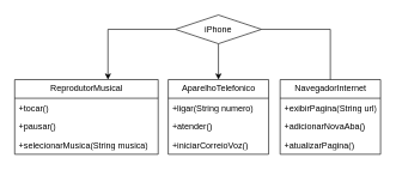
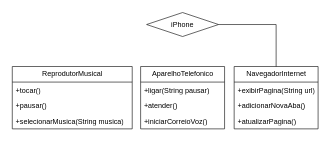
  <mxCell id="0" />
  <mxCell id="1" parent="0" />
- <mxCell id="2" style="edgeStyle=orthogonalEdgeStyle;rounded=0;orthogonalLoop=1;jettySize=auto;html=1;exitX=0.5;exitY=1;exitDx=0;exitDy=0;entryX=0.5;entryY=0;entryDx=0;entryDy=0;" edge="1" parent="1" source="4" target="9"><mxGeometry relative="1" as="geometry" /></mxCell>
  <mxCell id="3" style="edgeStyle=orthogonalEdgeStyle;rounded=0;orthogonalLoop=1;jettySize=auto;html=1;exitX=1;exitY=0.5;exitDx=0;exitDy=0;entryX=0.5;entryY=0;entryDx=0;entryDy=0;endArrow=none;" edge="1" parent="1" source="4" target="13"><mxGeometry relative="1" as="geometry" /></mxCell>
  <mxCell id="4" value="iPhone" style="rhombus;whiteSpace=wrap;html=1;fontSize=12;glass=0;strokeWidth=1;shadow=0;" parent="1" vertex="1"><mxGeometry x="244" y="20" width="120" height="40" as="geometry" /></mxCell>
  <mxCell id="5" value="&lt;span style=&quot;text-wrap: wrap;&quot;&gt;ReprodutorMusical&lt;/span&gt;" style="swimlane;fontStyle=0;childLayout=stackLayout;horizontal=1;startSize=26;fillColor=none;horizontalStack=0;resizeParent=1;resizeParentMax=0;resizeLast=0;collapsible=1;marginBottom=0;html=1;" vertex="1" parent="1"><mxGeometry x="20" y="110" width="200" height="104" as="geometry" /></mxCell>
  <mxCell id="6" value="+tocar()" style="text;strokeColor=none;fillColor=none;align=left;verticalAlign=top;spacingLeft=4;spacingRight=4;overflow=hidden;rotatable=0;points=[[0,0.5],[1,0.5]];portConstraint=eastwest;whiteSpace=wrap;html=1;" vertex="1" parent="5"><mxGeometry y="26" width="200" height="26" as="geometry" /></mxCell>
  <mxCell id="7" value="+pausar()" style="text;strokeColor=none;fillColor=none;align=left;verticalAlign=top;spacingLeft=4;spacingRight=4;overflow=hidden;rotatable=0;points=[[0,0.5],[1,0.5]];portConstraint=eastwest;whiteSpace=wrap;html=1;" vertex="1" parent="5"><mxGeometry y="52" width="200" height="26" as="geometry" /></mxCell>
  <mxCell id="8" value="+selecionarMusica(String musica)" style="text;strokeColor=none;fillColor=none;align=left;verticalAlign=top;spacingLeft=4;spacingRight=4;overflow=hidden;rotatable=0;points=[[0,0.5],[1,0.5]];portConstraint=eastwest;whiteSpace=wrap;html=1;" vertex="1" parent="5"><mxGeometry y="78" width="200" height="26" as="geometry" /></mxCell>
  <mxCell id="9" value="&lt;span style=&quot;text-wrap: wrap;&quot;&gt;AparelhoTelefonico&lt;/span&gt;" style="swimlane;fontStyle=0;childLayout=stackLayout;horizontal=1;startSize=26;fillColor=none;horizontalStack=0;resizeParent=1;resizeParentMax=0;resizeLast=0;collapsible=1;marginBottom=0;html=1;" vertex="1" parent="1"><mxGeometry x="234" y="110" width="140" height="104" as="geometry" /></mxCell>
- <mxCell id="10" value="+ligar(String numero)" style="text;strokeColor=none;fillColor=none;align=left;verticalAlign=top;spacingLeft=4;spacingRight=4;overflow=hidden;rotatable=0;points=[[0,0.5],[1,0.5]];portConstraint=eastwest;whiteSpace=wrap;html=1;" vertex="1" parent="9"><mxGeometry y="26" width="140" height="26" as="geometry" /></mxCell>
+ <mxCell id="10" value="+ligar(String pausar)" style="text;strokeColor=none;fillColor=none;align=left;verticalAlign=top;spacingLeft=4;spacingRight=4;overflow=hidden;rotatable=0;points=[[0,0.5],[1,0.5]];portConstraint=eastwest;whiteSpace=wrap;html=1;" vertex="1" parent="9"><mxGeometry y="26" width="140" height="26" as="geometry" /></mxCell>
  <mxCell id="11" value="+atender()" style="text;strokeColor=none;fillColor=none;align=left;verticalAlign=top;spacingLeft=4;spacingRight=4;overflow=hidden;rotatable=0;points=[[0,0.5],[1,0.5]];portConstraint=eastwest;whiteSpace=wrap;html=1;" vertex="1" parent="9"><mxGeometry y="52" width="140" height="26" as="geometry" /></mxCell>
  <mxCell id="12" value="+iniciarCorreioVoz()" style="text;strokeColor=none;fillColor=none;align=left;verticalAlign=top;spacingLeft=4;spacingRight=4;overflow=hidden;rotatable=0;points=[[0,0.5],[1,0.5]];portConstraint=eastwest;whiteSpace=wrap;html=1;" vertex="1" parent="9"><mxGeometry y="78" width="140" height="26" as="geometry" /></mxCell>
  <mxCell id="13" value="&lt;span style=&quot;text-wrap: wrap;&quot;&gt;NavegadorInternet&lt;/span&gt;" style="swimlane;fontStyle=0;childLayout=stackLayout;horizontal=1;startSize=26;fillColor=none;horizontalStack=0;resizeParent=1;resizeParentMax=0;resizeLast=0;collapsible=1;marginBottom=0;html=1;" vertex="1" parent="1"><mxGeometry x="390" y="110" width="140" height="104" as="geometry" /></mxCell>
  <mxCell id="14" value="+&lt;span style=&quot;background-color: initial;&quot;&gt;exibirPagina(String url)&lt;/span&gt;" style="text;strokeColor=none;fillColor=none;align=left;verticalAlign=top;spacingLeft=4;spacingRight=4;overflow=hidden;rotatable=0;points=[[0,0.5],[1,0.5]];portConstraint=eastwest;whiteSpace=wrap;html=1;" vertex="1" parent="13"><mxGeometry y="26" width="140" height="26" as="geometry" /></mxCell>
  <mxCell id="15" value="+adicionarNovaAba()" style="text;strokeColor=none;fillColor=none;align=left;verticalAlign=top;spacingLeft=4;spacingRight=4;overflow=hidden;rotatable=0;points=[[0,0.5],[1,0.5]];portConstraint=eastwest;whiteSpace=wrap;html=1;" vertex="1" parent="13"><mxGeometry y="52" width="140" height="26" as="geometry" /></mxCell>
  <mxCell id="16" value="+atualizarPagina()" style="text;strokeColor=none;fillColor=none;align=left;verticalAlign=top;spacingLeft=4;spacingRight=4;overflow=hidden;rotatable=0;points=[[0,0.5],[1,0.5]];portConstraint=eastwest;whiteSpace=wrap;html=1;" vertex="1" parent="13"><mxGeometry y="78" width="140" height="26" as="geometry" /></mxCell>
- <mxCell id="17" style="edgeStyle=orthogonalEdgeStyle;rounded=0;orthogonalLoop=1;jettySize=auto;html=1;exitX=0;exitY=0.5;exitDx=0;exitDy=0;entryX=0.65;entryY=0;entryDx=0;entryDy=0;entryPerimeter=0;" edge="1" parent="1" source="4" target="5"><mxGeometry relative="1" as="geometry" /></mxCell>
